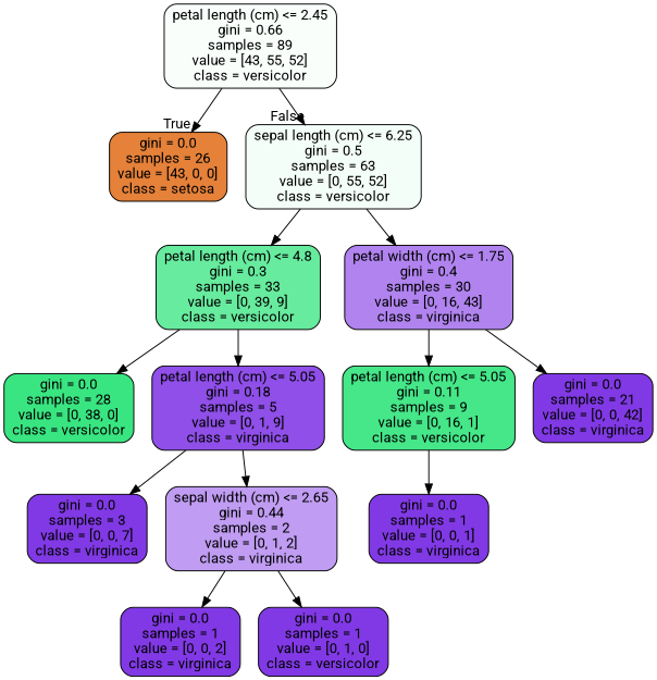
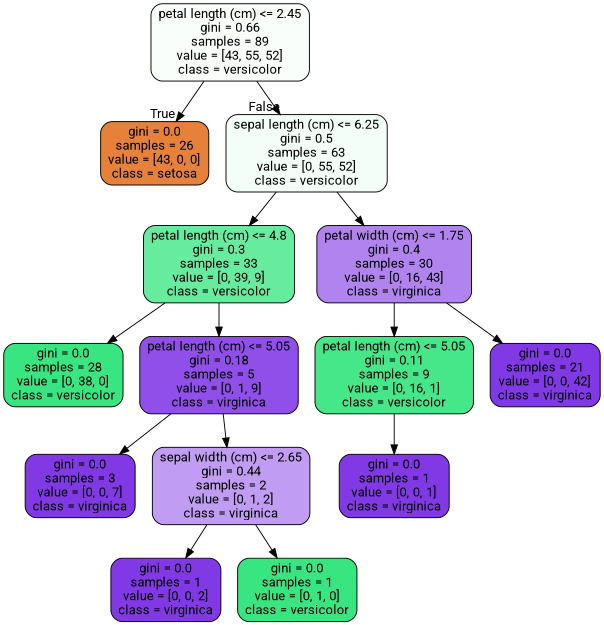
  digraph {
    fontname=Roboto
    node [color=black fillcolor="#8139e5" fontname=Roboto shape=box style="filled, rounded"]
    edge [fontname=Roboto]
    n1 [fillcolor="#f9fefb" label="petal length (cm) <= 2.45\ngini = 0.66\nsamples = 89\nvalue = [43, 55, 52]\nclass = versicolor"]
    n2 [fillcolor="#e58139" label="gini = 0.0\nsamples = 26\nvalue = [43, 0, 0]\nclass = setosa"]
    n3 [fillcolor="#f4fef8" label="sepal length (cm) <= 6.25\ngini = 0.5\nsamples = 63\nvalue = [0, 55, 52]\nclass = versicolor"]
    n4 [fillcolor="#67eb9e" label="petal length (cm) <= 4.8\ngini = 0.3\nsamples = 33\nvalue = [0, 39, 9]\nclass = versicolor"]
    n5 [fillcolor="#b083ef" label="petal width (cm) <= 1.75\ngini = 0.4\nsamples = 30\nvalue = [0, 16, 43]\nclass = virginica"]
    n6 [fillcolor="#39e581" label="gini = 0.0\nsamples = 28\nvalue = [0, 38, 0]\nclass = versicolor"]
    n7 [fillcolor="#8f4fe8" label="petal length (cm) <= 5.05\ngini = 0.18\nsamples = 5\nvalue = [0, 1, 9]\nclass = virginica"]
    n8 [fillcolor="#45e789" label="petal length (cm) <= 5.05\ngini = 0.11\nsamples = 9\nvalue = [0, 16, 1]\nclass = versicolor"]
    n9 [label="gini = 0.0\nsamples = 21\nvalue = [0, 0, 42]\nclass = virginica"]
    n10 [label="gini = 0.0\nsamples = 3\nvalue = [0, 0, 7]\nclass = virginica"]
    n11 [fillcolor="#c09cf2" label="sepal width (cm) <= 2.65\ngini = 0.44\nsamples = 2\nvalue = [0, 1, 2]\nclass = virginica"]
    n12 [label="gini = 0.0\nsamples = 1\nvalue = [0, 0, 2]\nclass = virginica"]
-   n13 [label="gini = 0.0\nsamples = 1\nvalue = [0, 1, 0]\nclass = versicolor"]
+   n13 [fillcolor="#39e581" label="gini = 0.0\nsamples = 1\nvalue = [0, 1, 0]\nclass = versicolor"]
    n14 [label="gini = 0.0\nsamples = 1\nvalue = [0, 0, 1]\nclass = virginica"]
    n1 -> n2 [headlabel=True labelangle=45 labeldistance=2.5]
    n1 -> n3 [headlabel=False labelangle=-45 labeldistance=2.5]
    n3 -> n4
    n3 -> n5
    n4 -> n6
    n4 -> n7
    n5 -> n8
    n5 -> n9
    n7 -> n10
    n7 -> n11
    n8 -> n14
    n11 -> n12
    n11 -> n13
  }
